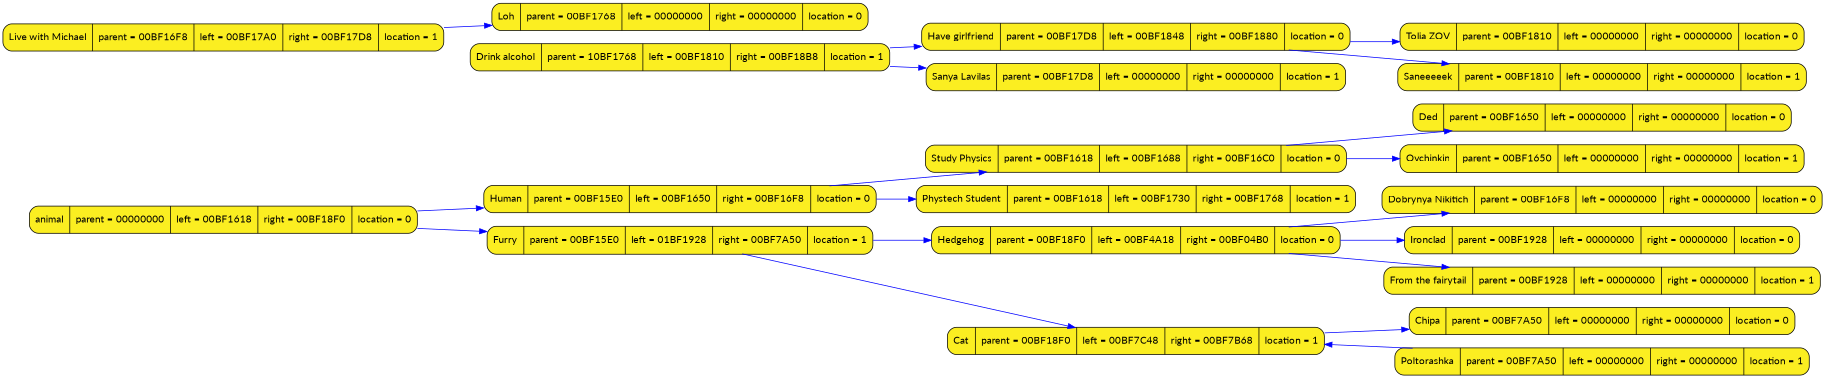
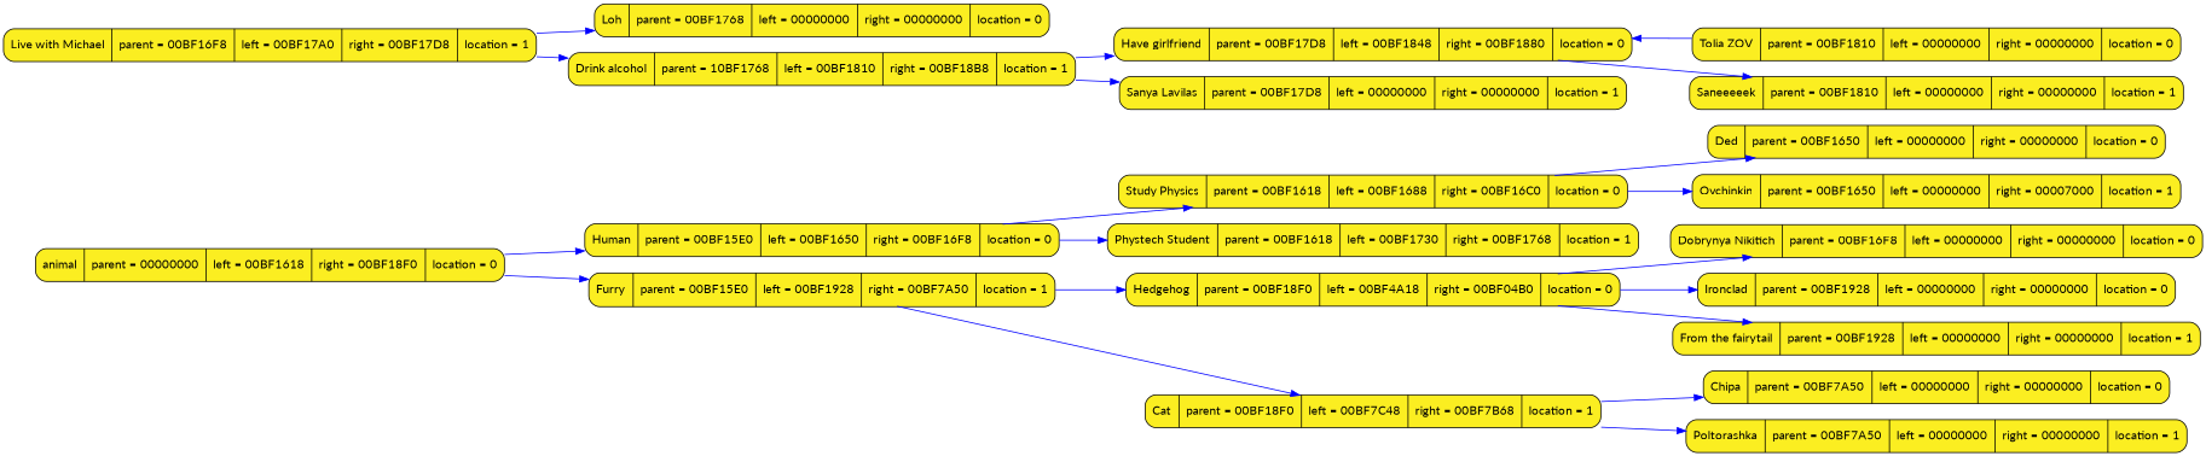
  digraph {
    fontname=Lato
    rankdir=LR
    node [color="#000000" fillcolor="#FBEE21" fontcolor="#000000" fontname=Lato shape=Mrecord style=filled]
    edge [color=blue fontname=Lato]
    n1 [label="{ animal| parent = 00000000| left = 00BF1618| right = 00BF18F0| location = 0}"]
    n2 [label="{ Human| parent = 00BF15E0| left = 00BF1650| right = 00BF16F8| location = 0}"]
-   n3 [label="{ Furry| parent = 00BF15E0| left = 01BF1928| right = 00BF7A50| location = 1}"]
+   n3 [label="{ Furry| parent = 00BF15E0| left = 00BF1928| right = 00BF7A50| location = 1}"]
    n4 [label="{ Study Physics| parent = 00BF1618| left = 00BF1688| right = 00BF16C0| location = 0}"]
    n5 [label="{ Phystech Student| parent = 00BF1618| left = 00BF1730| right = 00BF1768| location = 1}"]
    n6 [label="{ Hedgehog| parent = 00BF18F0| left = 00BF4A18| right = 00BF04B0| location = 0}"]
    n7 [label="{ Cat| parent = 00BF18F0| left = 00BF7C48| right = 00BF7B68| location = 1}"]
    n8 [label="{ Ded| parent = 00BF1650| left = 00000000| right = 00000000| location = 0}"]
-   n9 [label="{ Ovchinkin| parent = 00BF1650| left = 00000000| right = 00000000| location = 1}"]
+   n9 [label="{ Ovchinkin| parent = 00BF1650| left = 00000000| right = 00007000| location = 1}"]
    n10 [label="{ Dobrynya Nikitich| parent = 00BF16F8| left = 00000000| right = 00000000| location = 0}"]
    n11 [label="{ Live with Michael| parent = 00BF16F8| left = 00BF17A0| right = 00BF17D8| location = 1}"]
    n12 [label="{ Loh| parent = 00BF1768| left = 00000000| right = 00000000| location = 0}"]
    n13 [label="{ Drink alcohol| parent = 10BF1768| left = 00BF1810| right = 00BF18B8| location = 1}"]
    n14 [label="{ Have girlfriend| parent = 00BF17D8| left = 00BF1848| right = 00BF1880| location = 0}"]
    n15 [label="{ Sanya Lavilas| parent = 00BF17D8| left = 00000000| right = 00000000| location = 1}"]
    n16 [label="{ Tolia ZOV| parent = 00BF1810| left = 00000000| right = 00000000| location = 0}"]
    n17 [label="{ Saneeeeek| parent = 00BF1810| left = 00000000| right = 00000000| location = 1}"]
    n18 [label="{ Ironclad| parent = 00BF1928| left = 00000000| right = 00000000| location = 0}"]
    n19 [label="{ From the fairytail| parent = 00BF1928| left = 00000000| right = 00000000| location = 1}"]
    n20 [label="{ Chipa| parent = 00BF7A50| left = 00000000| right = 00000000| location = 0}"]
    n21 [label="{ Poltorashka| parent = 00BF7A50| left = 00000000| right = 00000000| location = 1}"]
    n1 -> n2
    n1 -> n3
    n2 -> n4
    n2 -> n5
    n3 -> n6
    n3 -> n7
    n4 -> n8
    n4 -> n9
    n6 -> n10
    n6 -> n18
    n6 -> n19
    n7 -> n20
-   n21 -> n7
+   n7 -> n21
    n11 -> n12
+   n11 -> n13
    n13 -> n14
    n13 -> n15
-   n14 -> n16
+   n16 -> n14
    n14 -> n17
  }
